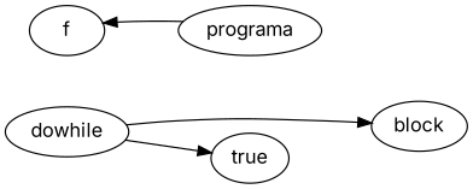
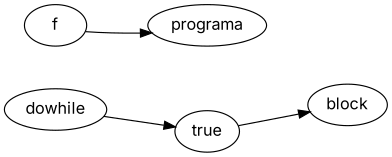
  digraph {
    fontname=Inter
    rankdir=LR
    node [fontname=Inter]
    edge [fontname=Inter]
    n1 [label=block]
    n2 [label=true]
    n3 [label=dowhile]
    n4 [label=f]
    n5 [label=programa]
-   n3 -> n1
+   n2 -> n1
    n3 -> n2
-   n5 -> n4
+   n4 -> n5
  }
